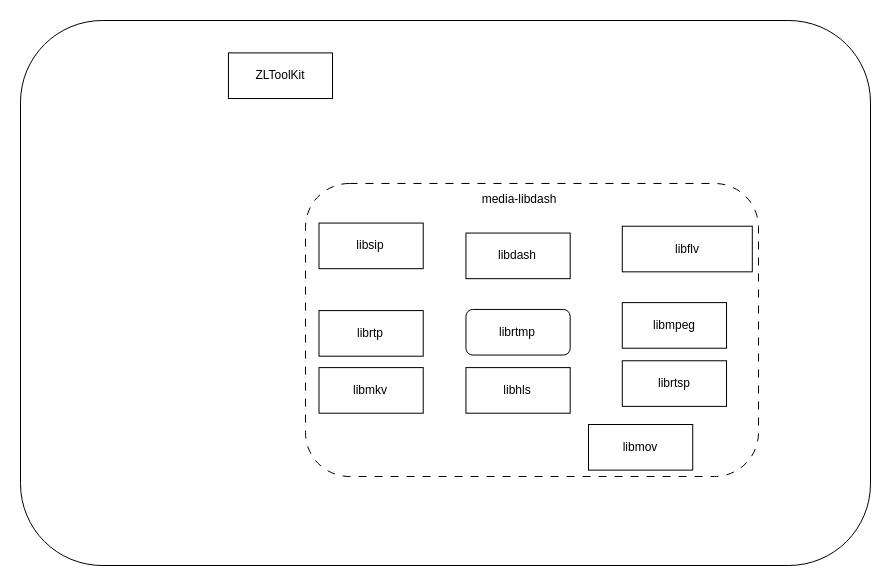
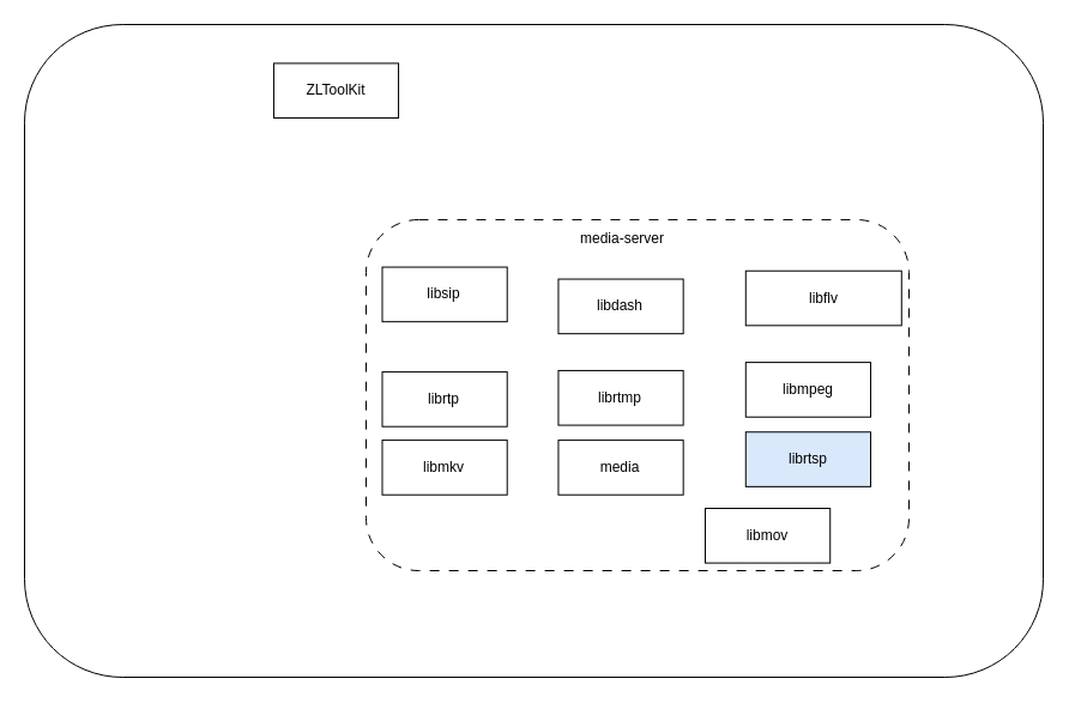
  <mxCell id="0" />
  <mxCell id="1" parent="0" />
  <mxCell id="2" value="" style="rounded=1;whiteSpace=wrap;html=1;" vertex="1" parent="1"><mxGeometry x="20" y="20" width="850" height="545" as="geometry" /></mxCell>
  <mxCell id="3" value="ZLToolKit" style="rounded=0;whiteSpace=wrap;html=1;" vertex="1" parent="1"><mxGeometry x="227.962" y="52.411" width="104.058" height="45.607" as="geometry" /></mxCell>
  <mxCell id="4" value="" style="rounded=1;whiteSpace=wrap;html=1;dashed=1;dashPattern=8 8;" vertex="1" parent="1"><mxGeometry x="305" y="182.96" width="453" height="293.04" as="geometry" /></mxCell>
  <mxCell id="5" value="libflv" style="rounded=0;whiteSpace=wrap;html=1;" vertex="1" parent="1"><mxGeometry x="621.793" y="225.719" width="130" height="45.607" as="geometry" /></mxCell>
  <mxCell id="6" value="libmkv" style="rounded=0;whiteSpace=wrap;html=1;" vertex="1" parent="1"><mxGeometry x="318.492" y="367.101" width="104.227" height="45.607" as="geometry" /></mxCell>
- <mxCell id="7" value="libhls" style="rounded=0;whiteSpace=wrap;html=1;" vertex="1" parent="1"><mxGeometry x="465.453" y="367.101" width="104.227" height="45.607" as="geometry" /></mxCell>
+ <mxCell id="7" value="media" style="rounded=0;whiteSpace=wrap;html=1;" vertex="1" parent="1"><mxGeometry x="465.453" y="367.101" width="104.227" height="45.607" as="geometry" /></mxCell>
  <mxCell id="8" value="libmov" style="rounded=0;whiteSpace=wrap;html=1;" vertex="1" parent="1"><mxGeometry x="587.999" y="423.997" width="104.227" height="45.607" as="geometry" /></mxCell>
  <mxCell id="9" value="libmpeg" style="rounded=0;whiteSpace=wrap;html=1;" vertex="1" parent="1"><mxGeometry x="621.793" y="302.111" width="104.227" height="45.607" as="geometry" /></mxCell>
- <mxCell id="10" value="librtmp" style="whiteSpace=wrap;html=1;rounded=1;" vertex="1" parent="1"><mxGeometry x="465.453" y="308.952" width="104.227" height="45.607" as="geometry" /></mxCell>
+ <mxCell id="10" value="librtmp" style="rounded=0;whiteSpace=wrap;html=1;" vertex="1" parent="1"><mxGeometry x="465.453" y="308.952" width="104.227" height="45.607" as="geometry" /></mxCell>
  <mxCell id="11" value="librtp" style="rounded=0;whiteSpace=wrap;html=1;" vertex="1" parent="1"><mxGeometry x="318.492" y="310.092" width="104.227" height="45.607" as="geometry" /></mxCell>
- <mxCell id="12" value="librtsp" style="rounded=0;whiteSpace=wrap;html=1;" vertex="1" parent="1"><mxGeometry x="621.793" y="360.26" width="104.227" height="45.607" as="geometry" /></mxCell>
- <mxCell id="13" value="media-libdash" style="text;html=1;align=center;verticalAlign=middle;whiteSpace=wrap;rounded=0;" vertex="1" parent="1"><mxGeometry x="447.525" y="183.532" width="141.519" height="31.925" as="geometry" /></mxCell>
+ <mxCell id="12" value="librtsp" style="rounded=0;whiteSpace=wrap;html=1;fillColor=#dae8fc;" vertex="1" parent="1"><mxGeometry x="621.793" y="360.26" width="104.227" height="45.607" as="geometry" /></mxCell>
+ <mxCell id="13" value="media-server" style="text;html=1;align=center;verticalAlign=middle;whiteSpace=wrap;rounded=0;" vertex="1" parent="1"><mxGeometry x="447.525" y="183.532" width="141.519" height="31.925" as="geometry" /></mxCell>
  <mxCell id="14" value="libsip" style="rounded=0;whiteSpace=wrap;html=1;" vertex="1" parent="1"><mxGeometry x="318.492" y="222.56" width="104.227" height="45.607" as="geometry" /></mxCell>
  <mxCell id="15" value="libdash" style="rounded=0;whiteSpace=wrap;html=1;" vertex="1" parent="1"><mxGeometry x="465.453" y="232.56" width="104.227" height="45.607" as="geometry" /></mxCell>
